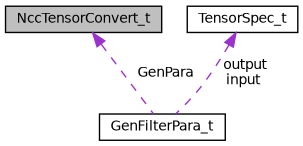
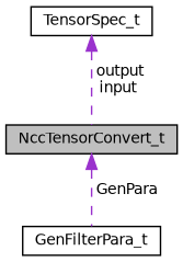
  digraph {
    node [color=black fillcolor=white fontname=Helvetica fontsize=10 shape=record style=filled]
    edge [color=darkorchid3 dir=back fontname=Helvetica fontsize=10 labelfontname=Helvetica labelfontsize=10 style=dashed]
    n1 [fillcolor=grey75 fontcolor=black height=0.2 label=NccTensorConvert_t width=0.4]
    n2 [height=0.2 label=GenFilterPara_t width=0.4]
    n3 [height=0.2 label=TensorSpec_t width=0.4]
    n1 -> n2 [label=" GenPara"]
-   n3 -> n2 [label=" output\ninput"]
+   n3 -> n1 [label=" output\ninput"]
  }
